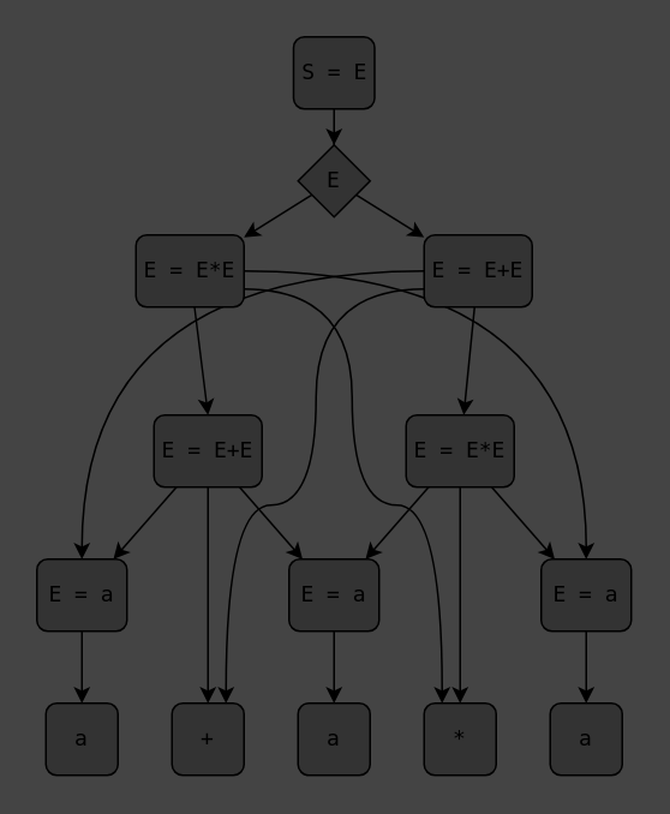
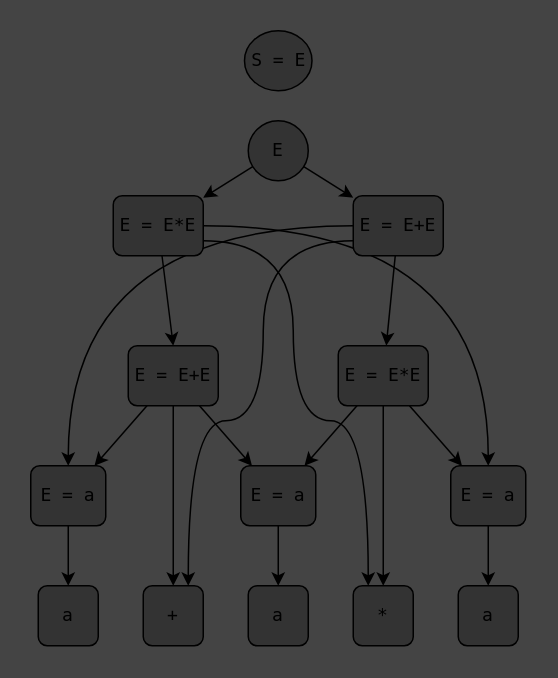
  <mxCell id="0" />
  <mxCell id="1" parent="0" />
  <mxCell id="2" value="a" style="rounded=1;whiteSpace=wrap;html=1;fillColor=#333333;fontFamily=monospace;" parent="1" vertex="1"><mxGeometry x="25" y="390" width="40" height="40" as="geometry" /></mxCell>
  <mxCell id="3" style="edgeStyle=orthogonalEdgeStyle;rounded=0;orthogonalLoop=1;jettySize=auto;html=1;fontFamily=monospace;fontSize=12;fontColor=default;" parent="1" source="4" target="2" edge="1"><mxGeometry relative="1" as="geometry" /></mxCell>
  <mxCell id="4" value="E = a" style="rounded=1;whiteSpace=wrap;html=1;fillColor=#333333;fontFamily=monospace;" parent="1" vertex="1"><mxGeometry x="20" y="310" width="50" height="40" as="geometry" /></mxCell>
  <mxCell id="5" style="edgeStyle=orthogonalEdgeStyle;rounded=0;orthogonalLoop=1;jettySize=auto;html=1;fontFamily=monospace;fontSize=12;fontColor=default;" parent="1" source="8" target="9" edge="1"><mxGeometry relative="1" as="geometry" /></mxCell>
  <mxCell id="6" style="rounded=0;orthogonalLoop=1;jettySize=auto;html=1;fontFamily=monospace;fontSize=12;fontColor=default;" parent="1" source="8" target="4" edge="1"><mxGeometry relative="1" as="geometry" /></mxCell>
  <mxCell id="7" style="rounded=0;orthogonalLoop=1;jettySize=auto;html=1;fontFamily=monospace;fontSize=12;fontColor=default;" parent="1" source="8" target="13" edge="1"><mxGeometry relative="1" as="geometry"><mxPoint x="-122.5" y="310" as="targetPoint" /></mxGeometry></mxCell>
  <mxCell id="8" value="E = E+E" style="rounded=1;whiteSpace=wrap;html=1;fillColor=#333333;fontFamily=monospace;" parent="1" vertex="1"><mxGeometry x="85" y="230" width="60" height="40" as="geometry" /></mxCell>
  <mxCell id="9" value="+" style="rounded=1;whiteSpace=wrap;html=1;fillColor=#333333;fontFamily=monospace;" parent="1" vertex="1"><mxGeometry x="95" y="390" width="40" height="40" as="geometry" /></mxCell>
  <mxCell id="10" value="a" style="rounded=1;whiteSpace=wrap;html=1;fillColor=#333333;fontFamily=monospace;" parent="1" vertex="1"><mxGeometry x="165" y="390" width="40" height="40" as="geometry" /></mxCell>
  <mxCell id="11" value="a" style="rounded=1;whiteSpace=wrap;html=1;fillColor=#333333;fontFamily=monospace;" parent="1" vertex="1"><mxGeometry x="305" y="390" width="40" height="40" as="geometry" /></mxCell>
  <mxCell id="12" style="edgeStyle=orthogonalEdgeStyle;rounded=0;orthogonalLoop=1;jettySize=auto;html=1;fontFamily=monospace;fontSize=12;fontColor=default;" parent="1" source="13" target="10" edge="1"><mxGeometry relative="1" as="geometry" /></mxCell>
  <mxCell id="13" value="E = a" style="rounded=1;whiteSpace=wrap;html=1;fillColor=#333333;fontFamily=monospace;" parent="1" vertex="1"><mxGeometry x="160" y="310" width="50" height="40" as="geometry" /></mxCell>
  <mxCell id="14" style="edgeStyle=orthogonalEdgeStyle;rounded=0;orthogonalLoop=1;jettySize=auto;html=1;fontFamily=monospace;fontSize=12;fontColor=default;" parent="1" source="15" target="11" edge="1"><mxGeometry relative="1" as="geometry" /></mxCell>
  <mxCell id="15" value="E = a" style="rounded=1;whiteSpace=wrap;html=1;fillColor=#333333;fontFamily=monospace;" parent="1" vertex="1"><mxGeometry x="300" y="310" width="50" height="40" as="geometry" /></mxCell>
  <mxCell id="16" value="*" style="rounded=1;whiteSpace=wrap;html=1;fillColor=#333333;fontFamily=monospace;" parent="1" vertex="1"><mxGeometry x="235" y="390" width="40" height="40" as="geometry" /></mxCell>
  <mxCell id="17" style="edgeStyle=none;shape=connector;rounded=0;orthogonalLoop=1;jettySize=auto;html=1;strokeColor=default;align=center;verticalAlign=middle;fontFamily=monospace;fontSize=12;fontColor=default;labelBackgroundColor=default;endArrow=classic;" parent="1" source="20" target="16" edge="1"><mxGeometry relative="1" as="geometry" /></mxCell>
  <mxCell id="18" style="edgeStyle=none;shape=connector;rounded=0;orthogonalLoop=1;jettySize=auto;html=1;strokeColor=default;align=center;verticalAlign=middle;fontFamily=monospace;fontSize=12;fontColor=default;labelBackgroundColor=default;endArrow=classic;" parent="1" source="20" target="15" edge="1"><mxGeometry relative="1" as="geometry" /></mxCell>
  <mxCell id="19" style="edgeStyle=none;shape=connector;rounded=0;orthogonalLoop=1;jettySize=auto;html=1;strokeColor=default;align=center;verticalAlign=middle;fontFamily=monospace;fontSize=12;fontColor=default;labelBackgroundColor=default;endArrow=classic;" parent="1" source="20" target="13" edge="1"><mxGeometry relative="1" as="geometry" /></mxCell>
  <mxCell id="20" value="E = E*E" style="rounded=1;whiteSpace=wrap;html=1;fillColor=#333333;fontFamily=monospace;" parent="1" vertex="1"><mxGeometry x="225" y="230" width="60" height="40" as="geometry" /></mxCell>
  <mxCell id="21" style="edgeStyle=none;shape=connector;rounded=0;orthogonalLoop=1;jettySize=auto;html=1;strokeColor=default;align=center;verticalAlign=middle;fontFamily=monospace;fontSize=12;fontColor=default;labelBackgroundColor=default;endArrow=classic;" parent="1" source="31" target="29" edge="1"><mxGeometry relative="1" as="geometry"><mxPoint x="165" y="112.5" as="sourcePoint" /></mxGeometry></mxCell>
  <mxCell id="22" style="edgeStyle=none;shape=connector;rounded=0;orthogonalLoop=1;jettySize=auto;html=1;strokeColor=default;align=center;verticalAlign=middle;fontFamily=monospace;fontSize=12;fontColor=default;labelBackgroundColor=default;endArrow=classic;" parent="1" source="31" target="30" edge="1"><mxGeometry relative="1" as="geometry"><mxPoint x="205" y="112.5" as="sourcePoint" /></mxGeometry></mxCell>
  <mxCell id="23" style="edgeStyle=none;shape=connector;rounded=0;orthogonalLoop=1;jettySize=auto;html=1;entryX=0.5;entryY=0;entryDx=0;entryDy=0;strokeColor=default;align=center;verticalAlign=middle;fontFamily=monospace;fontSize=12;fontColor=default;labelBackgroundColor=default;endArrow=classic;" parent="1" source="29" target="8" edge="1"><mxGeometry relative="1" as="geometry"><mxPoint x="126.464" y="168.536" as="sourcePoint" /></mxGeometry></mxCell>
  <mxCell id="24" style="edgeStyle=orthogonalEdgeStyle;shape=connector;rounded=0;orthogonalLoop=1;jettySize=auto;html=1;strokeColor=default;align=center;verticalAlign=middle;fontFamily=monospace;fontSize=12;fontColor=default;labelBackgroundColor=default;endArrow=classic;curved=1;shadow=0;labelBorderColor=none;" parent="1" source="29" target="16" edge="1"><mxGeometry relative="1" as="geometry"><mxPoint x="130" y="170" as="sourcePoint" /><Array as="points"><mxPoint x="195" y="160" /><mxPoint x="195" y="280" /><mxPoint x="245" y="280" /></Array></mxGeometry></mxCell>
  <mxCell id="25" style="edgeStyle=orthogonalEdgeStyle;shape=connector;rounded=0;orthogonalLoop=1;jettySize=auto;html=1;strokeColor=default;align=center;verticalAlign=middle;fontFamily=monospace;fontSize=12;fontColor=default;labelBackgroundColor=default;endArrow=classic;curved=1;" parent="1" source="29" target="15" edge="1"><mxGeometry relative="1" as="geometry"><mxPoint x="133.536" y="168.536" as="sourcePoint" /></mxGeometry></mxCell>
  <mxCell id="26" style="edgeStyle=orthogonalEdgeStyle;shape=connector;rounded=0;orthogonalLoop=1;jettySize=auto;html=1;strokeColor=default;align=center;verticalAlign=middle;fontFamily=monospace;fontSize=12;fontColor=default;labelBackgroundColor=default;endArrow=classic;elbow=vertical;curved=1;flowAnimation=0;shadow=0;labelBorderColor=none;" parent="1" source="30" target="9" edge="1"><mxGeometry relative="1" as="geometry"><mxPoint x="240" y="170" as="sourcePoint" /><Array as="points"><mxPoint x="175" y="160" /><mxPoint x="175" y="280" /><mxPoint x="125" y="280" /></Array></mxGeometry></mxCell>
  <mxCell id="27" style="edgeStyle=none;shape=connector;rounded=0;orthogonalLoop=1;jettySize=auto;html=1;strokeColor=default;align=center;verticalAlign=middle;fontFamily=monospace;fontSize=12;fontColor=default;labelBackgroundColor=default;endArrow=classic;" parent="1" source="30" target="20" edge="1"><mxGeometry relative="1" as="geometry"><mxPoint x="243.536" y="168.536" as="sourcePoint" /></mxGeometry></mxCell>
  <mxCell id="28" style="edgeStyle=orthogonalEdgeStyle;shape=connector;rounded=0;orthogonalLoop=1;jettySize=auto;html=1;strokeColor=default;align=center;verticalAlign=middle;fontFamily=monospace;fontSize=12;fontColor=default;labelBackgroundColor=default;endArrow=classic;curved=1;" parent="1" source="30" target="4" edge="1"><mxGeometry relative="1" as="geometry"><mxPoint x="236.464" y="168.536" as="sourcePoint" /></mxGeometry></mxCell>
  <mxCell id="29" value="E = E*E" style="rounded=1;whiteSpace=wrap;html=1;fillColor=#333333;fontFamily=monospace;" parent="1" vertex="1"><mxGeometry x="75" y="130" width="60" height="40" as="geometry" /></mxCell>
  <mxCell id="30" value="E = E+E" style="rounded=1;whiteSpace=wrap;html=1;fillColor=#333333;fontFamily=monospace;" parent="1" vertex="1"><mxGeometry x="235" y="130" width="60" height="40" as="geometry" /></mxCell>
- <mxCell id="31" value="E" style="rhombus;whiteSpace=wrap;html=1;aspect=fixed;strokeColor=default;align=center;verticalAlign=middle;fontFamily=monospace;fontSize=12;fontColor=default;labelBackgroundColor=none;fillColor=#333333;" parent="1" vertex="1"><mxGeometry x="165" y="80" width="40" height="40" as="geometry" /></mxCell>
- <mxCell id="32" style="edgeStyle=orthogonalEdgeStyle;rounded=0;orthogonalLoop=1;jettySize=auto;html=1;" parent="1" source="33" target="31" edge="1"><mxGeometry relative="1" as="geometry" /></mxCell>
- <mxCell id="33" value="S = E" style="rounded=1;whiteSpace=wrap;html=1;fillColor=#333333;fontFamily=monospace;" parent="1" vertex="1"><mxGeometry x="162.5" width="45" height="40" as="geometry" y="20" /></mxCell>
+ <mxCell id="31" value="E" style="ellipse;whiteSpace=wrap;html=1;aspect=fixed;rounded=1;strokeColor=default;align=center;verticalAlign=middle;fontFamily=monospace;fontSize=12;fontColor=default;labelBackgroundColor=none;fillColor=#333333;" parent="1" vertex="1"><mxGeometry x="165" y="80" width="40" height="40" as="geometry" /></mxCell>
+ <mxCell id="33" value="S = E" style="ellipse;whiteSpace=wrap;html=1;fillColor=#333333;fontFamily=monospace;" parent="1" vertex="1"><mxGeometry x="162.5" width="45" height="40" as="geometry" y="20" /></mxCell>
